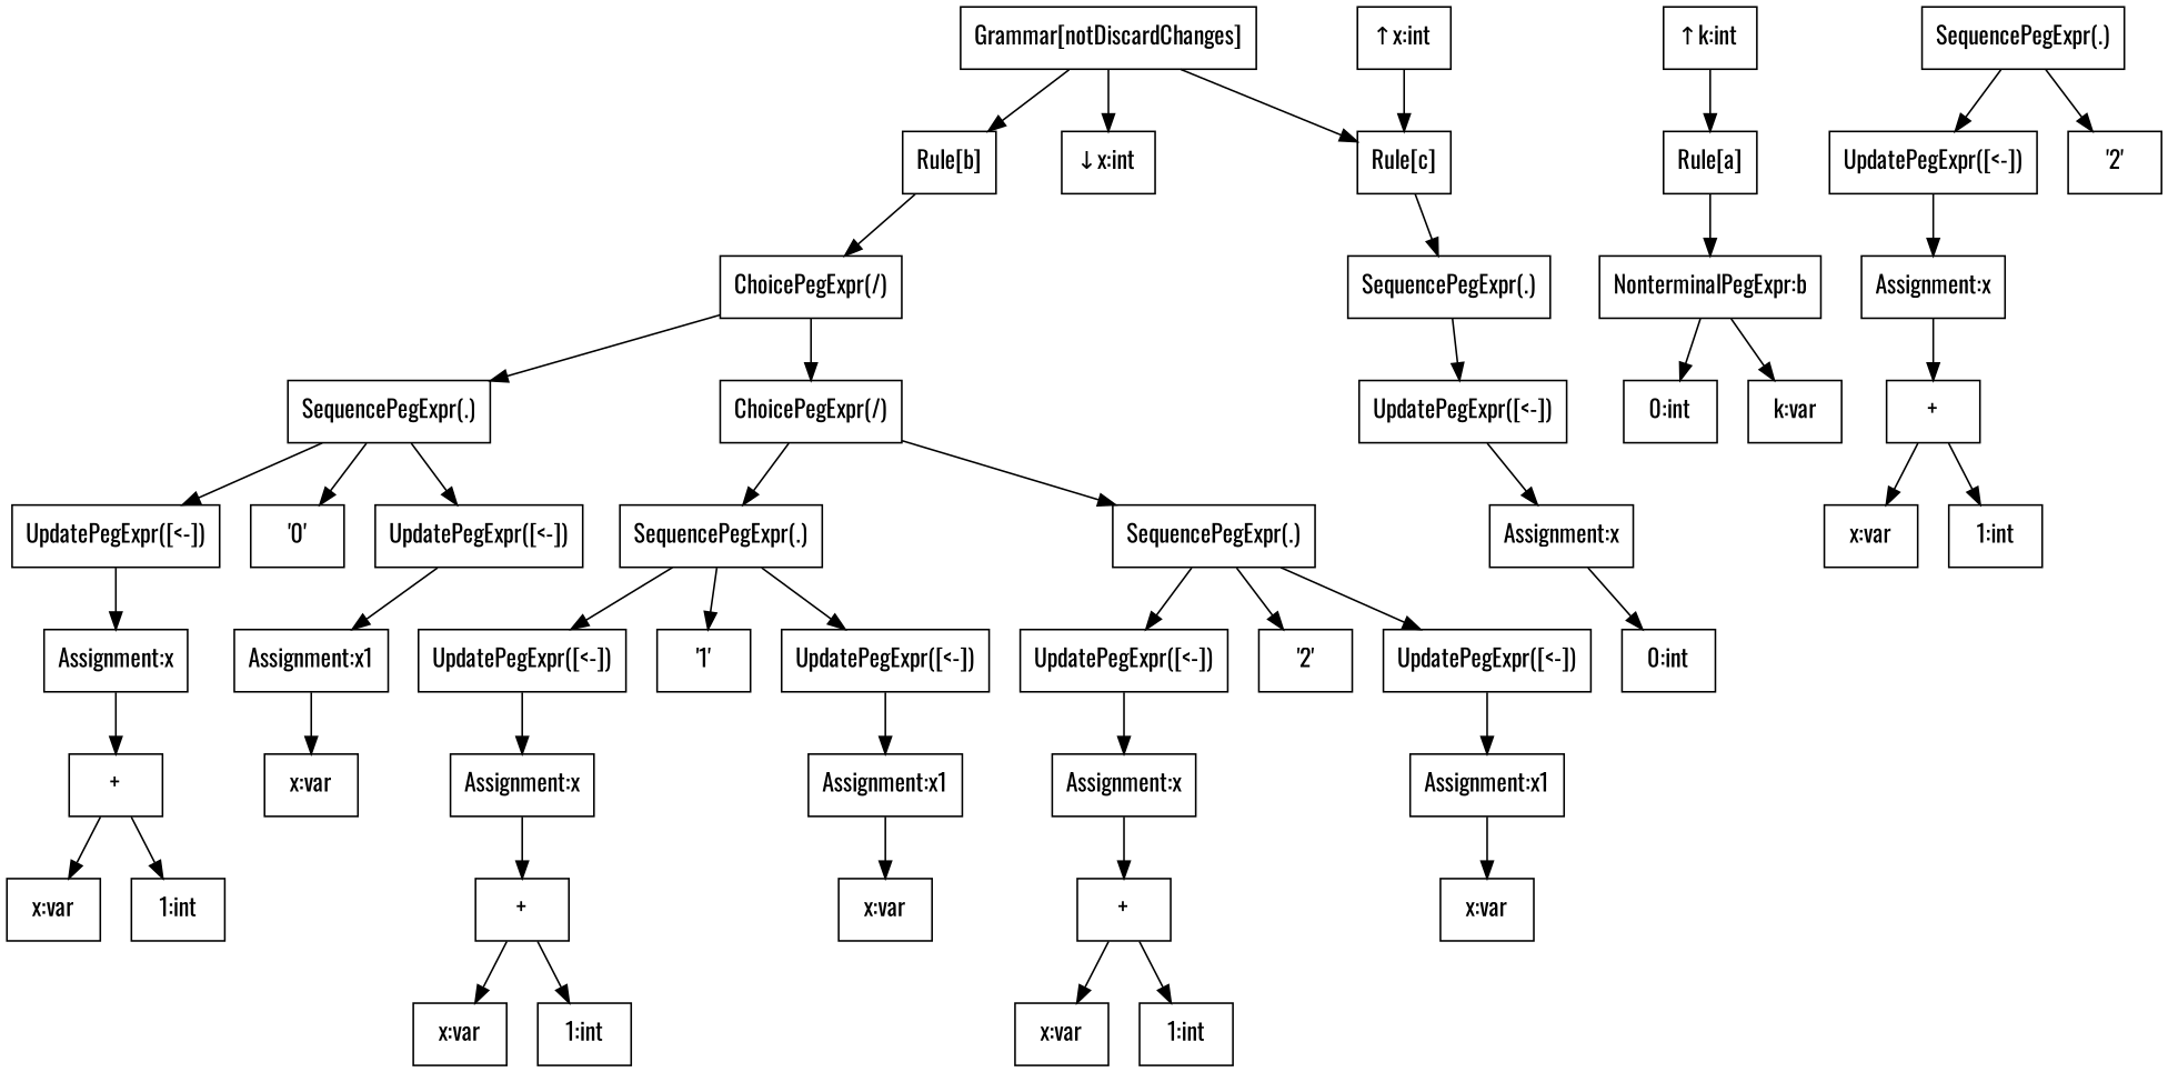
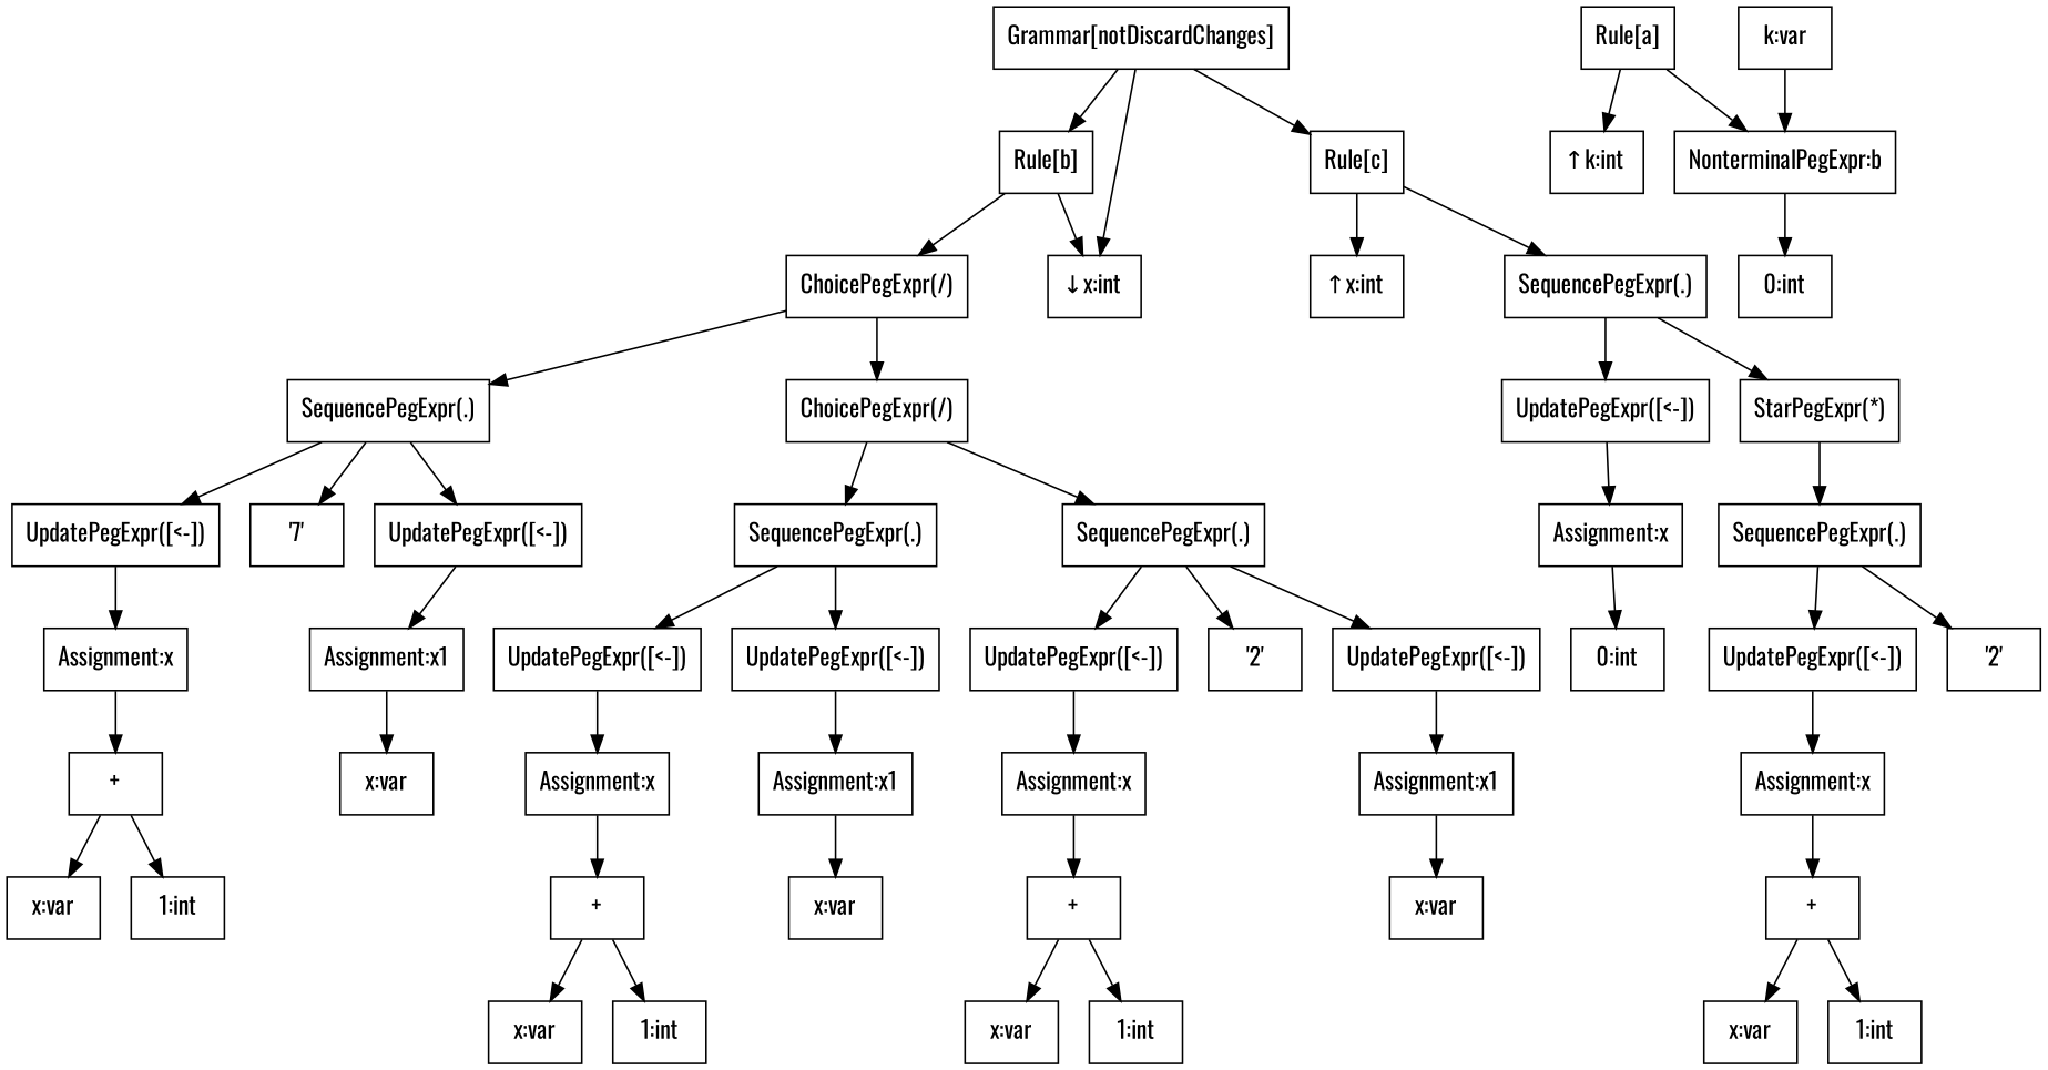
  digraph {
    fontname=Oswald
    node [fontname=Oswald shape=box]
    edge [fontname=Oswald]
    n1 [label="Grammar[notDiscardChanges]"]
    n2 [label="Rule[b]"]
    n3 [label="Rule[c]"]
    n4 [label="↓x:int "]
    n5 [label="Rule[a]"]
    n6 [label="↑k:int "]
    n7 [label="NonterminalPegExpr:b"]
    n8 [label="ChoicePegExpr(/)"]
    n9 [label="↑x:int "]
    n10 [label="SequencePegExpr(.)"]
    n11 [label="0:int"]
    n12 [label="k:var"]
    n13 [label="SequencePegExpr(.)"]
    n14 [label="ChoicePegExpr(/)"]
    n15 [label="UpdatePegExpr([<-])"]
-   n16 [label="'0'"]
+   n16 [label="'7'"]
    n17 [label="UpdatePegExpr([<-])"]
    n18 [label="SequencePegExpr(.)"]
    n19 [label="SequencePegExpr(.)"]
    n20 [label="Assignment:x"]
    n21 [label="Assignment:x1"]
    n22 [label="+"]
    n23 [label="x:var"]
    n24 [label="1:int"]
    n25 [label="x:var"]
    n26 [label="UpdatePegExpr([<-])"]
-   n27 [label="'1'"]
    n28 [label="UpdatePegExpr([<-])"]
    n29 [label="UpdatePegExpr([<-])"]
    n30 [label="'2'"]
    n31 [label="UpdatePegExpr([<-])"]
    n32 [label="Assignment:x"]
    n33 [label="Assignment:x1"]
    n34 [label="+"]
    n35 [label="x:var"]
    n36 [label="1:int"]
    n37 [label="x:var"]
    n38 [label="Assignment:x"]
    n39 [label="Assignment:x1"]
    n40 [label="+"]
    n41 [label="x:var"]
    n42 [label="1:int"]
    n43 [label="x:var"]
    n44 [label="UpdatePegExpr([<-])"]
+   n45 [label="StarPegExpr(*)"]
    n46 [label="Assignment:x"]
    n47 [label="SequencePegExpr(.)"]
    n48 [label="0:int"]
    n49 [label="UpdatePegExpr([<-])"]
    n50 [label="'2'"]
    n51 [label="Assignment:x"]
    n52 [label="+"]
    n53 [label="x:var"]
    n54 [label="1:int"]
    n1 -> n2
    n1 -> n3
    n1 -> n4
+   n2 -> n4
    n2 -> n8
-   n9 -> n3
+   n3 -> n9
    n3 -> n10
-   n6 -> n5
+   n5 -> n6
    n5 -> n7
    n7 -> n11
-   n7 -> n12
+   n12 -> n7
    n8 -> n13
    n8 -> n14
    n10 -> n44
+   n10 -> n45
    n13 -> n15
    n13 -> n16
    n13 -> n17
    n14 -> n18
    n14 -> n19
    n15 -> n20
    n17 -> n21
    n18 -> n26
-   n18 -> n27
    n18 -> n28
    n19 -> n29
    n19 -> n30
    n19 -> n31
    n20 -> n22
    n21 -> n25
    n22 -> n23
    n22 -> n24
    n26 -> n32
    n28 -> n33
    n29 -> n38
    n31 -> n39
    n32 -> n34
    n33 -> n37
    n34 -> n35
    n34 -> n36
    n38 -> n40
    n39 -> n43
    n40 -> n41
    n40 -> n42
    n44 -> n46
+   n45 -> n47
    n46 -> n48
    n47 -> n49
    n47 -> n50
    n49 -> n51
    n51 -> n52
    n52 -> n53
    n52 -> n54
  }
